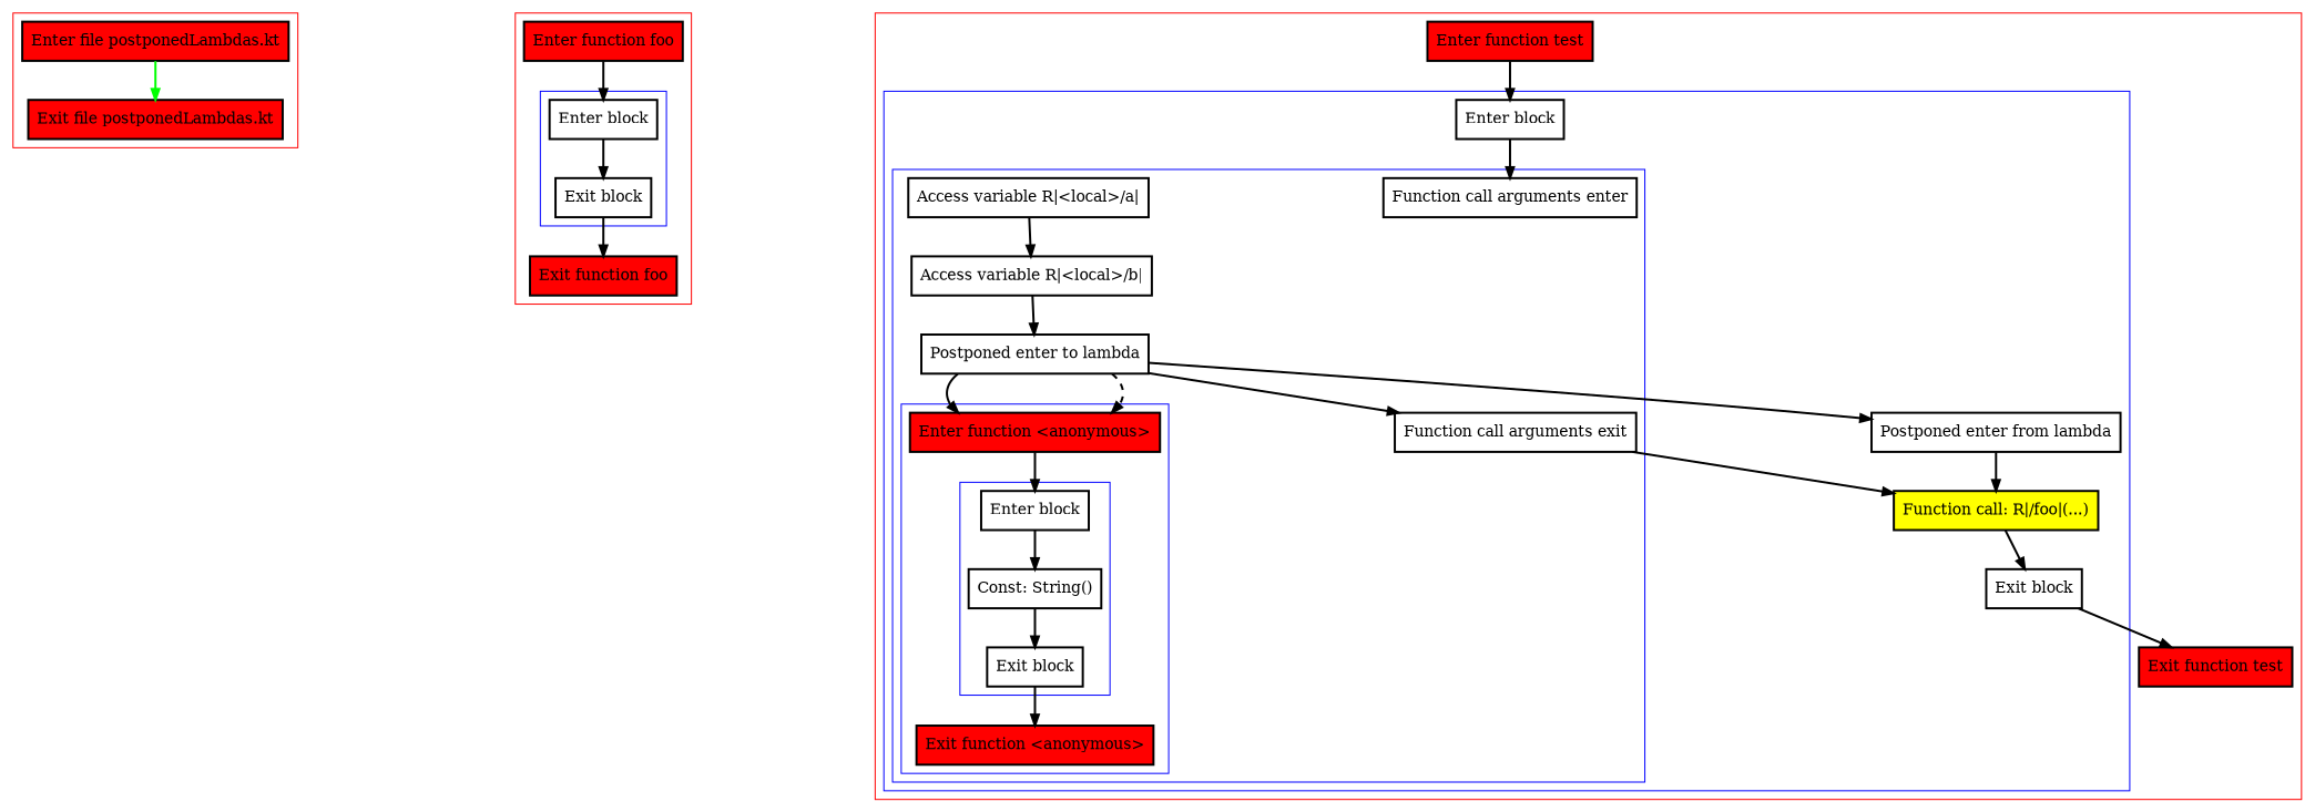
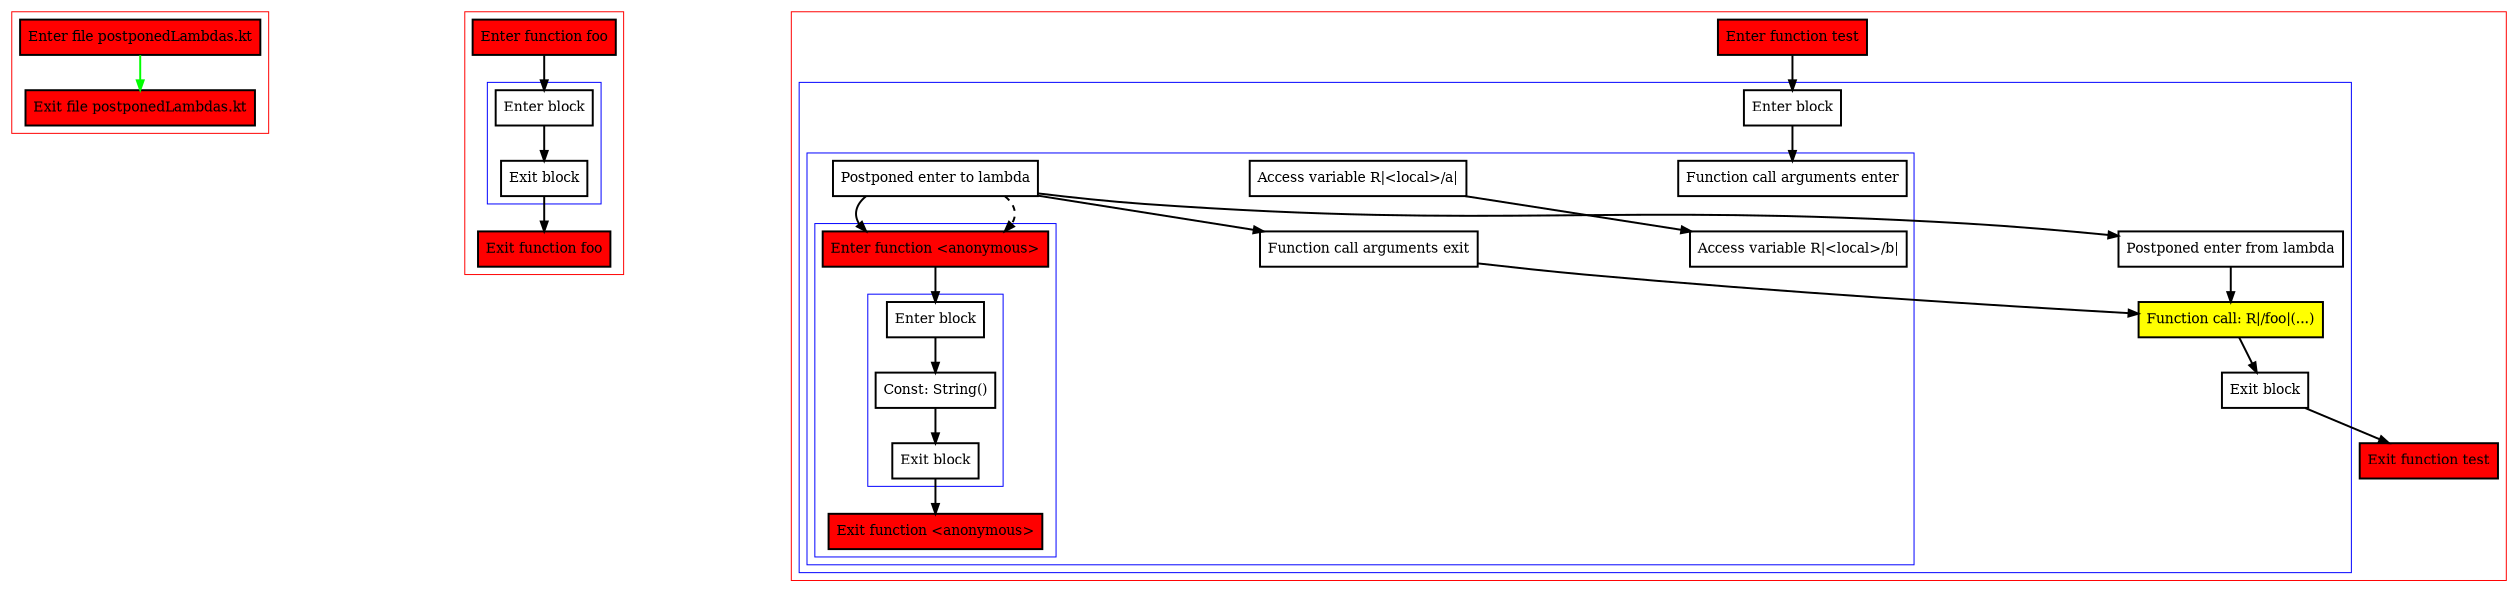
  digraph {
    nodesep=3
    node [penwidth=2 shape=box]
    edge [penwidth=2]
    n1 [fillcolor=red label="Enter file postponedLambdas.kt" style=filled]
    n2 [fillcolor=red label="Exit file postponedLambdas.kt" style=filled]
    n3 [label="Enter block"]
    n4 [label="Exit block"]
    n5 [fillcolor=red label="Enter function foo" style=filled]
    n6 [fillcolor=red label="Exit function foo" style=filled]
    n7 [label="Enter block"]
    n8 [label="Const: String()"]
    n9 [label="Exit block"]
    n10 [fillcolor=red label="Enter function <anonymous>" style=filled]
    n11 [fillcolor=red label="Exit function <anonymous>" style=filled]
    n12 [label="Function call arguments enter"]
    n13 [label="Access variable R|<local>/a|"]
    n14 [label="Access variable R|<local>/b|"]
    n15 [label="Postponed enter to lambda"]
    n16 [label="Function call arguments exit"]
    n17 [label="Enter block"]
    n18 [label="Postponed enter from lambda"]
    n19 [fillcolor=yellow label="Function call: R|/foo|(...)" style=filled]
    n20 [label="Exit block"]
    n21 [fillcolor=red label="Enter function test" style=filled]
    n22 [fillcolor=red label="Exit function test" style=filled]
    subgraph cluster_1 {
      color=red
      n1
      n2
    }
    subgraph cluster_2 {
      color=red
      n5
      n6
      subgraph cluster_3 {
        color=blue
        n3
        n4
      }
    }
    subgraph cluster_4 {
      color=red
      n21
      n22
      subgraph cluster_5 {
        color=blue
        n17
        n18
        n19
        n20
        subgraph cluster_6 {
          color=blue
          n12
          n13
          n14
          n15
          n16
          subgraph cluster_7 {
            color=blue
            n10
            n11
            subgraph cluster_8 {
              color=blue
              n7
              n8
              n9
            }
          }
        }
      }
    }
    n1 -> n2 [color=green]
    n3 -> n4
    n4 -> n6
    n5 -> n3
    n7 -> n8
    n8 -> n9
    n9 -> n11
    n10 -> n7
    n13 -> n14
-   n14 -> n15
    n15 -> n10
    n15 -> n10 [style=dashed]
    n15 -> n16
    n15 -> n18
    n16 -> n19
    n17 -> n12
    n18 -> n19
    n19 -> n20
    n20 -> n22
    n21 -> n17
  }
